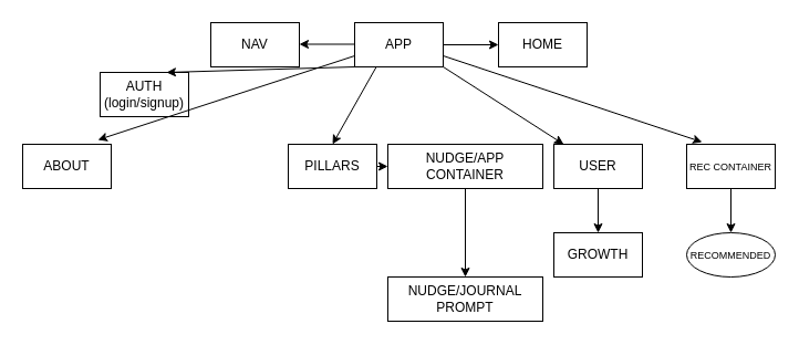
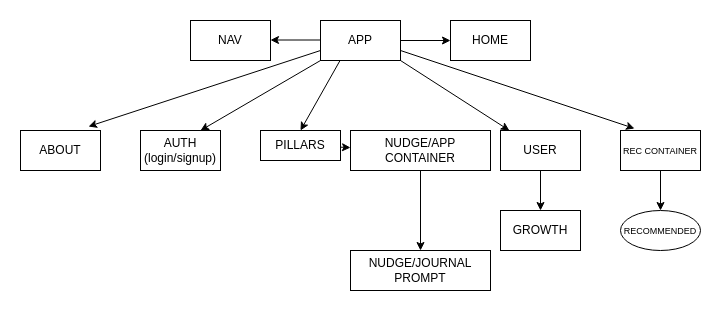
  <mxCell id="0" />
  <mxCell id="1" parent="0" />
  <mxCell id="2" value="" style="edgeStyle=none;html=1;entryX=0;entryY=0.5;entryDx=0;entryDy=0;" parent="1" source="3" target="7" edge="1"><mxGeometry relative="1" as="geometry"><mxPoint x="440" y="40" as="targetPoint" /></mxGeometry></mxCell>
  <mxCell id="3" value="" style="whiteSpace=wrap;html=1;" parent="1" vertex="1"><mxGeometry x="320" y="20" width="80" height="40" as="geometry" /></mxCell>
  <mxCell id="4" value="" style="edgeStyle=none;html=1;exitX=1;exitY=1;exitDx=0;exitDy=0;" parent="1" source="3" target="16" edge="1"><mxGeometry relative="1" as="geometry"><mxPoint x="380" y="60" as="sourcePoint" /></mxGeometry></mxCell>
  <mxCell id="5" value="APP" style="text;strokeColor=none;align=center;fillColor=none;html=1;verticalAlign=middle;whiteSpace=wrap;rounded=0;" parent="1" vertex="1"><mxGeometry x="330" y="25" width="60" height="30" as="geometry" /></mxCell>
  <mxCell id="6" value="" style="whiteSpace=wrap;html=1;" parent="1" vertex="1"><mxGeometry x="190" y="20" width="80" height="40" as="geometry" /></mxCell>
  <mxCell id="7" value="" style="whiteSpace=wrap;html=1;" parent="1" vertex="1"><mxGeometry x="450" y="20" width="80" height="40" as="geometry" /></mxCell>
  <mxCell id="8" value="NAV" style="text;strokeColor=none;align=center;fillColor=none;html=1;verticalAlign=middle;whiteSpace=wrap;rounded=0;" parent="1" vertex="1"><mxGeometry x="200" y="25" width="60" height="30" as="geometry" /></mxCell>
  <mxCell id="9" value="HOME" style="text;strokeColor=none;align=center;fillColor=none;html=1;verticalAlign=middle;whiteSpace=wrap;rounded=0;" parent="1" vertex="1"><mxGeometry x="460" y="25" width="60" height="30" as="geometry" /></mxCell>
  <mxCell id="10" value="" style="edgeStyle=none;html=1;" parent="1" edge="1"><mxGeometry relative="1" as="geometry"><mxPoint x="320" y="39.5" as="sourcePoint" /><mxPoint x="270" y="39.5" as="targetPoint" /></mxGeometry></mxCell>
  <mxCell id="11" value="ABOUT" style="whiteSpace=wrap;html=1;" parent="1" vertex="1"><mxGeometry x="20" y="130" width="80" height="40" as="geometry" /></mxCell>
- <mxCell id="12" value="AUTH&lt;br&gt;(login/signup)" style="whiteSpace=wrap;html=1;" parent="1" vertex="1"><mxGeometry x="90" y="65" width="80" height="40" as="geometry" /></mxCell>
+ <mxCell id="12" value="AUTH&lt;br&gt;(login/signup)" style="whiteSpace=wrap;html=1;" parent="1" vertex="1"><mxGeometry x="140" y="130" width="80" height="40" as="geometry" /></mxCell>
  <mxCell id="13" value="" style="edgeStyle=none;html=1;" parent="1" source="14" target="19" edge="1"><mxGeometry relative="1" as="geometry" /></mxCell>
- <mxCell id="14" value="PILLARS" style="whiteSpace=wrap;html=1;" parent="1" vertex="1"><mxGeometry x="260" y="130" width="80" height="40" as="geometry" /></mxCell>
+ <mxCell id="14" value="PILLARS" style="whiteSpace=wrap;html=1;" parent="1" vertex="1"><mxGeometry x="260" y="130" width="80" height="30" as="geometry" /></mxCell>
  <mxCell id="15" value="" style="edgeStyle=none;html=1;" edge="1" parent="1" source="16" target="17"><mxGeometry relative="1" as="geometry" /></mxCell>
  <mxCell id="16" value="USER" style="whiteSpace=wrap;html=1;" parent="1" vertex="1"><mxGeometry x="500" y="130" width="80" height="40" as="geometry" /></mxCell>
  <mxCell id="17" value="GROWTH" style="whiteSpace=wrap;html=1;" parent="1" vertex="1"><mxGeometry x="500" y="210" width="80" height="40" as="geometry" /></mxCell>
  <mxCell id="18" value="" style="edgeStyle=none;html=1;" parent="1" source="19" target="20" edge="1"><mxGeometry relative="1" as="geometry" /></mxCell>
  <mxCell id="19" value="&lt;font style=&quot;font-size: 12px;&quot;&gt;NUDGE/APP CONTAINER&lt;/font&gt;" style="whiteSpace=wrap;html=1;" parent="1" vertex="1"><mxGeometry x="350" y="130" width="140" height="40" as="geometry" /></mxCell>
  <mxCell id="20" value="NUDGE/JOURNAL PROMPT" style="whiteSpace=wrap;html=1;" parent="1" vertex="1"><mxGeometry x="350" y="250" width="140" height="40" as="geometry" /></mxCell>
  <mxCell id="21" value="" style="edgeStyle=none;html=1;" edge="1" parent="1" source="22" target="27"><mxGeometry relative="1" as="geometry" /></mxCell>
  <mxCell id="22" value="&lt;font style=&quot;font-size: 9px;&quot;&gt;REC CONTAINER&lt;/font&gt;" style="whiteSpace=wrap;html=1;" parent="1" vertex="1"><mxGeometry x="620" y="130" width="80" height="40" as="geometry" /></mxCell>
  <mxCell id="23" value="" style="edgeStyle=none;html=1;entryX=0.5;entryY=0;entryDx=0;entryDy=0;" parent="1" target="14" edge="1"><mxGeometry relative="1" as="geometry"><mxPoint x="339.542" y="60" as="sourcePoint" /><mxPoint x="380.451" y="135" as="targetPoint" /></mxGeometry></mxCell>
  <mxCell id="24" value="" style="edgeStyle=none;html=1;entryX=0.175;entryY=-0.05;entryDx=0;entryDy=0;entryPerimeter=0;" parent="1" target="22" edge="1"><mxGeometry relative="1" as="geometry"><mxPoint x="400.002" y="50" as="sourcePoint" /><mxPoint x="520" y="120" as="targetPoint" /></mxGeometry></mxCell>
  <mxCell id="25" value="" style="edgeStyle=none;html=1;entryX=0.85;entryY=-0.1;entryDx=0;entryDy=0;entryPerimeter=0;" parent="1" target="11" edge="1"><mxGeometry relative="1" as="geometry"><mxPoint x="320.002" y="50" as="sourcePoint" /><mxPoint x="554" y="128" as="targetPoint" /></mxGeometry></mxCell>
  <mxCell id="26" value="" style="edgeStyle=none;html=1;entryX=0.75;entryY=0;entryDx=0;entryDy=0;" parent="1" target="12" edge="1"><mxGeometry relative="1" as="geometry"><mxPoint x="320.002" y="60" as="sourcePoint" /><mxPoint x="200" y="120" as="targetPoint" /></mxGeometry></mxCell>
  <mxCell id="27" value="&lt;font style=&quot;font-size: 9px;&quot;&gt;RECOMMENDED&lt;/font&gt;" style="ellipse;whiteSpace=wrap;html=1;" vertex="1" parent="1"><mxGeometry x="620" y="210" width="80" height="40" as="geometry" /></mxCell>
